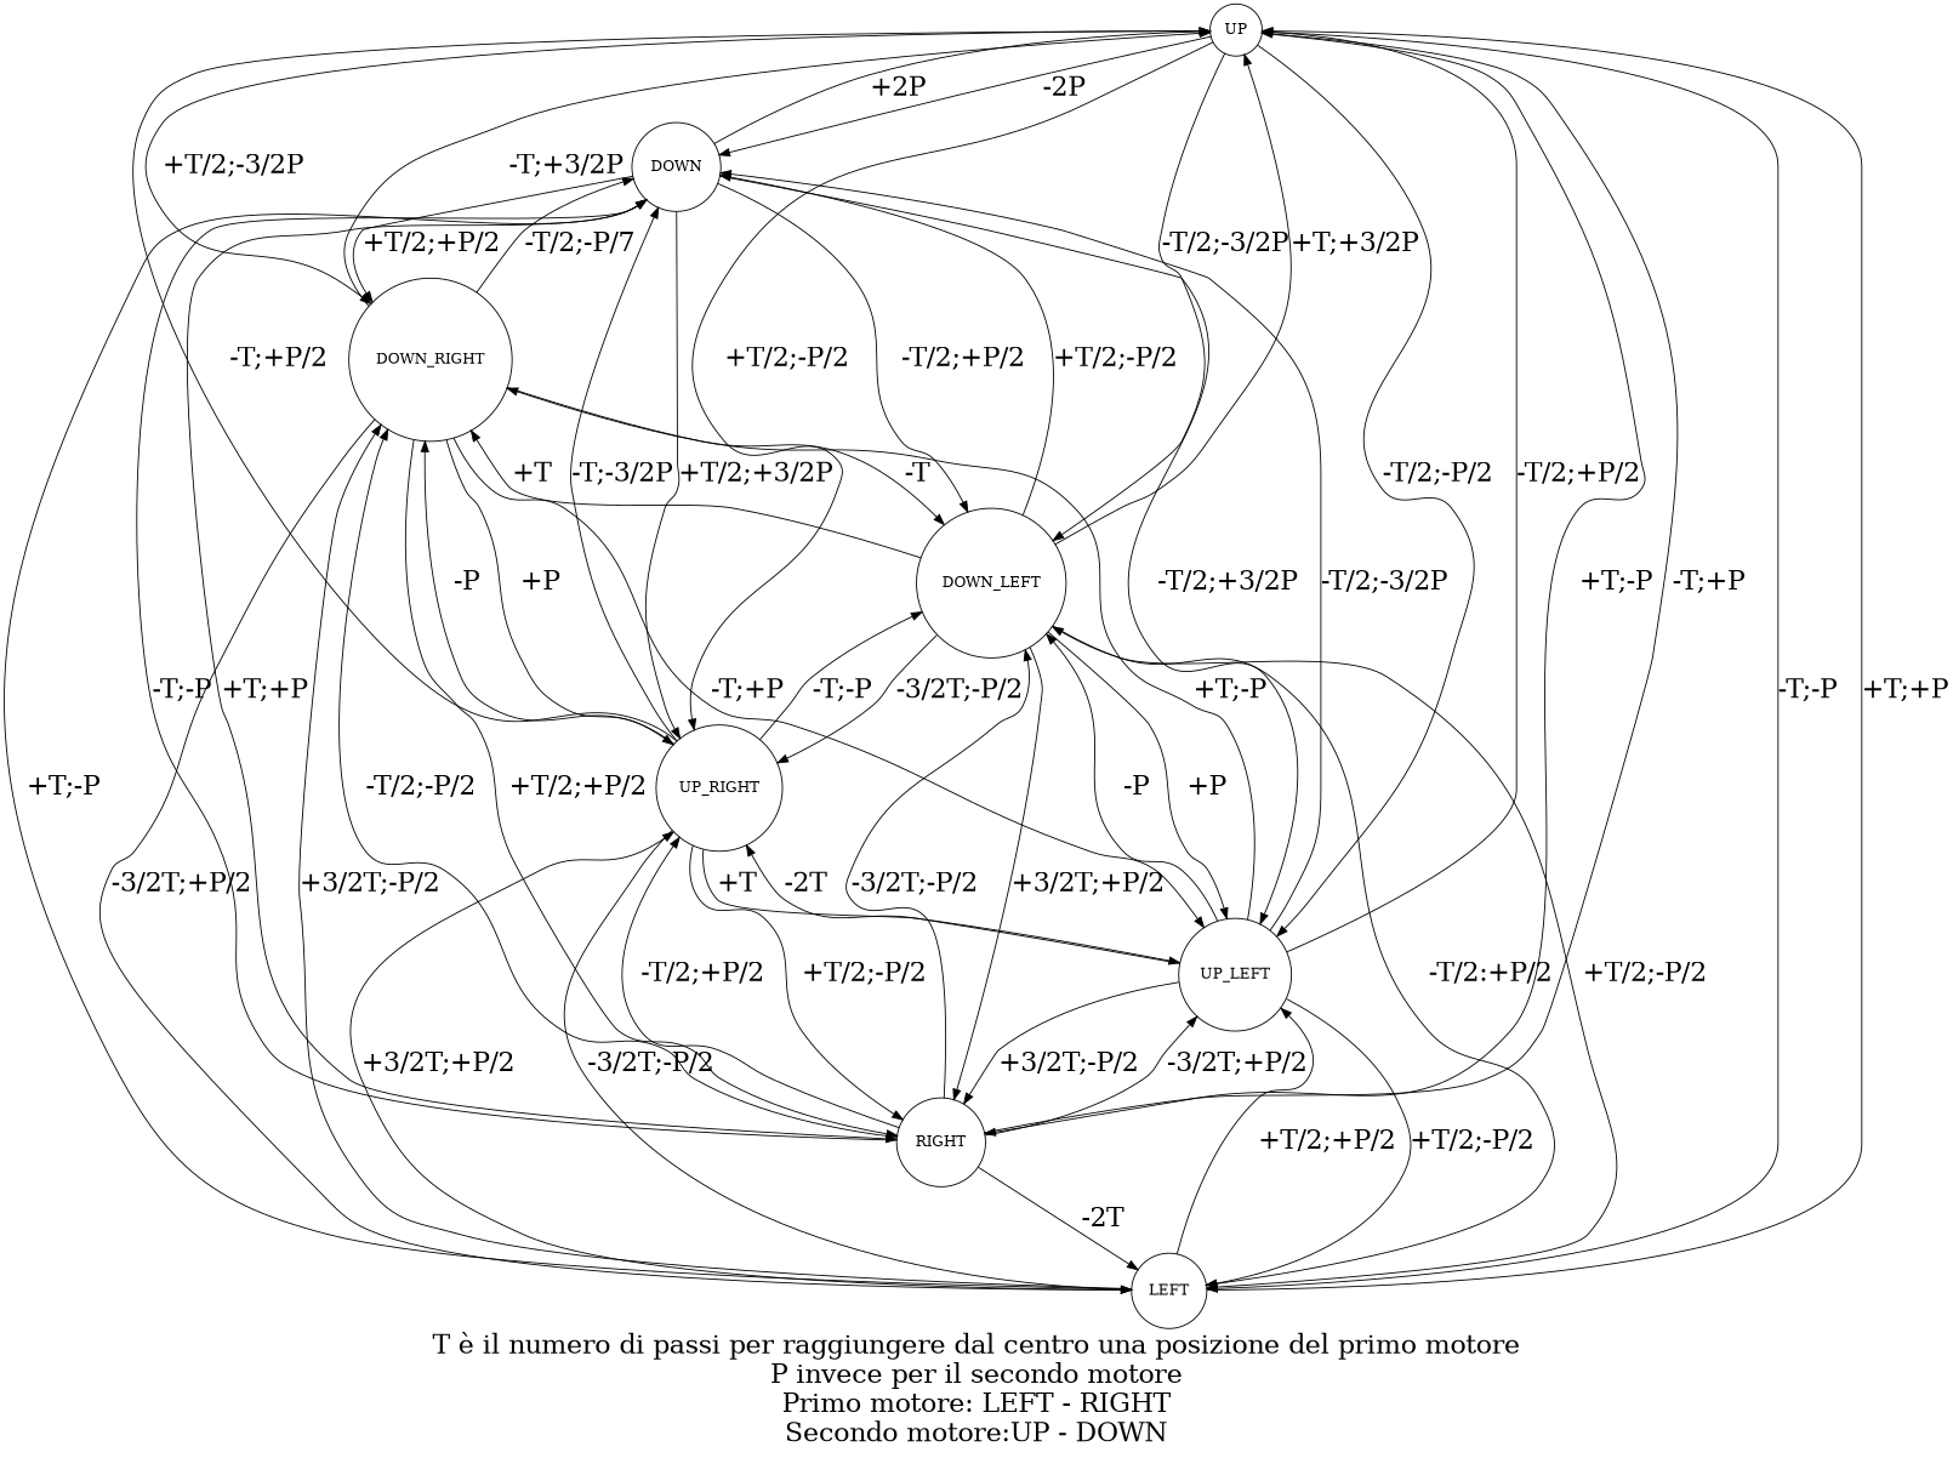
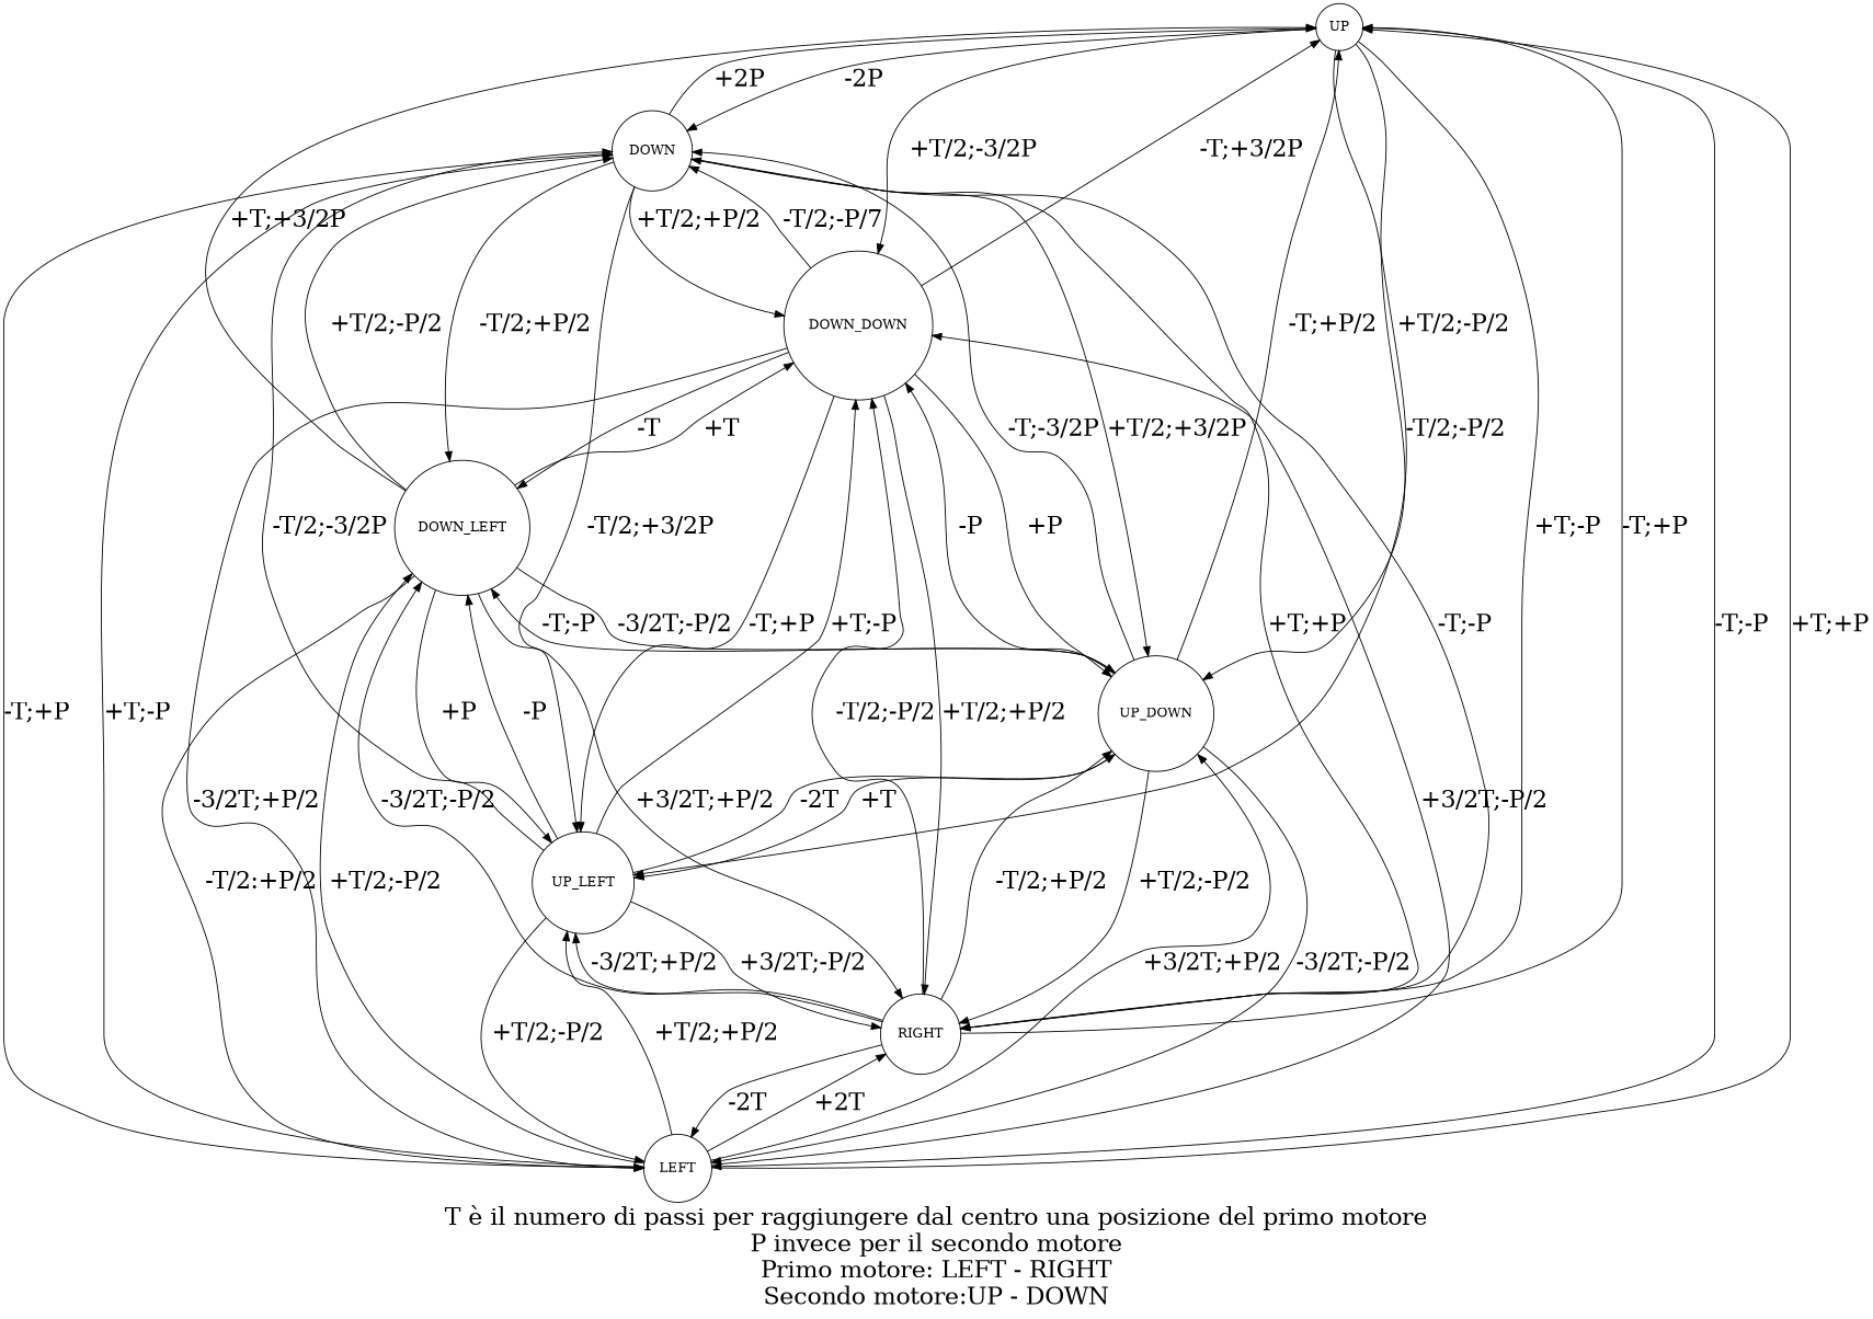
  digraph {
    fontsize=25
    label="T è il numero di passi per raggiungere dal centro una posizione del primo motore\nP invece per il secondo motore\nPrimo motore: LEFT - RIGHT\nSecondo motore:UP - DOWN"
    rankdir=TB
    node [shape=circle]
    edge [fontsize=25]
    UP
    DOWN
    LEFT
    RIGHT
    UP_LEFT
-   UP_RIGHT
+   UP_RIGHT [label=UP_DOWN]
    DOWN_LEFT
-   DOWN_RIGHT
+   DOWN_RIGHT [label=DOWN_DOWN]
    UP -> DOWN [label="-2P"]
    UP -> LEFT [label="-T;-P"]
    UP -> RIGHT [label="+T;-P"]
    UP -> UP_LEFT [label="-T/2;-P/2"]
    UP -> UP_RIGHT [label="+T/2;-P/2"]
-   UP -> DOWN_LEFT [label="-T/2;-3/2P"]
    UP -> DOWN_RIGHT [label="+T/2;-3/2P"]
    DOWN -> UP [label="+2P"]
+   DOWN -> LEFT [label="-T;+P"]
    DOWN -> RIGHT [label="+T;+P"]
    DOWN -> UP_LEFT [label="-T/2;+3/2P"]
    DOWN -> UP_RIGHT [label="+T/2;+3/2P"]
    DOWN -> DOWN_LEFT [label="-T/2;+P/2"]
    DOWN -> DOWN_RIGHT [label="+T/2;+P/2"]
    LEFT -> UP [label="+T;+P"]
    LEFT -> DOWN [label="+T;-P"]
+   LEFT -> RIGHT [label="+2T"]
    LEFT -> UP_LEFT [label="+T/2;+P/2"]
    LEFT -> UP_RIGHT [label="+3/2T;+P/2"]
    LEFT -> DOWN_LEFT [label="+T/2;-P/2"]
    LEFT -> DOWN_RIGHT [label="+3/2T;-P/2"]
    RIGHT -> UP [label="-T;+P"]
    RIGHT -> DOWN [label="-T;-P"]
    RIGHT -> LEFT [label="-2T"]
    RIGHT -> UP_LEFT [label="-3/2T;+P/2"]
    RIGHT -> UP_RIGHT [label="-T/2;+P/2"]
    RIGHT -> DOWN_LEFT [label="-3/2T;-P/2"]
    RIGHT -> DOWN_RIGHT [label="-T/2;-P/2"]
-   UP_LEFT -> UP [label="-T/2;+P/2"]
    UP_LEFT -> DOWN [label="-T/2;-3/2P"]
    UP_LEFT -> LEFT [label="+T/2;-P/2"]
    UP_LEFT -> RIGHT [label="+3/2T;-P/2"]
    UP_LEFT -> UP_RIGHT [label="-2T"]
    UP_LEFT -> DOWN_LEFT [label="-P"]
    UP_LEFT -> DOWN_RIGHT [label="+T;-P"]
    UP_RIGHT -> UP [label="-T;+P/2"]
    UP_RIGHT -> DOWN [label="-T;-3/2P"]
    UP_RIGHT -> LEFT [label="-3/2T;-P/2"]
    UP_RIGHT -> RIGHT [label="+T/2;-P/2"]
    UP_RIGHT -> UP_LEFT [label="+T"]
    UP_RIGHT -> DOWN_LEFT [label="-T;-P"]
    UP_RIGHT -> DOWN_RIGHT [label="-P"]
    DOWN_LEFT -> UP [label="+T;+3/2P"]
    DOWN_LEFT -> DOWN [label="+T/2;-P/2"]
    DOWN_LEFT -> LEFT [label="-T/2:+P/2"]
    DOWN_LEFT -> RIGHT [label="+3/2T;+P/2"]
    DOWN_LEFT -> UP_LEFT [label="+P"]
    DOWN_LEFT -> UP_RIGHT [label="-3/2T;-P/2"]
    DOWN_LEFT -> DOWN_RIGHT [label="+T"]
    DOWN_RIGHT -> UP [label="-T;+3/2P"]
    DOWN_RIGHT -> DOWN [label="-T/2;-P/7"]
    DOWN_RIGHT -> LEFT [label="-3/2T;+P/2"]
    DOWN_RIGHT -> RIGHT [label="+T/2;+P/2"]
    DOWN_RIGHT -> UP_LEFT [label="-T;+P"]
    DOWN_RIGHT -> UP_RIGHT [label="+P"]
    DOWN_RIGHT -> DOWN_LEFT [label="-T"]
  }
